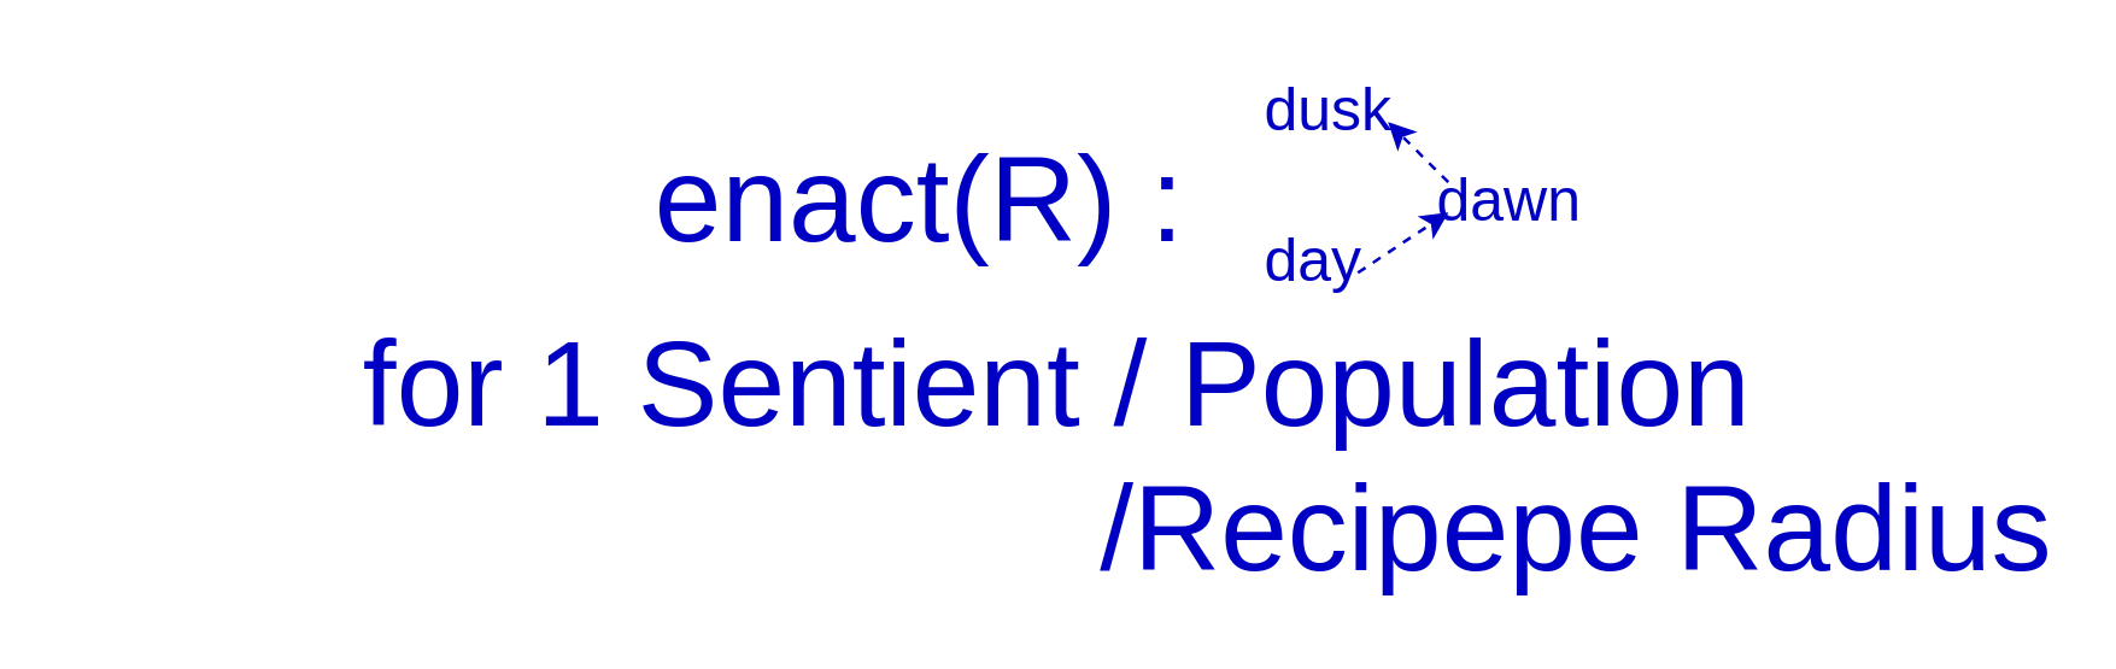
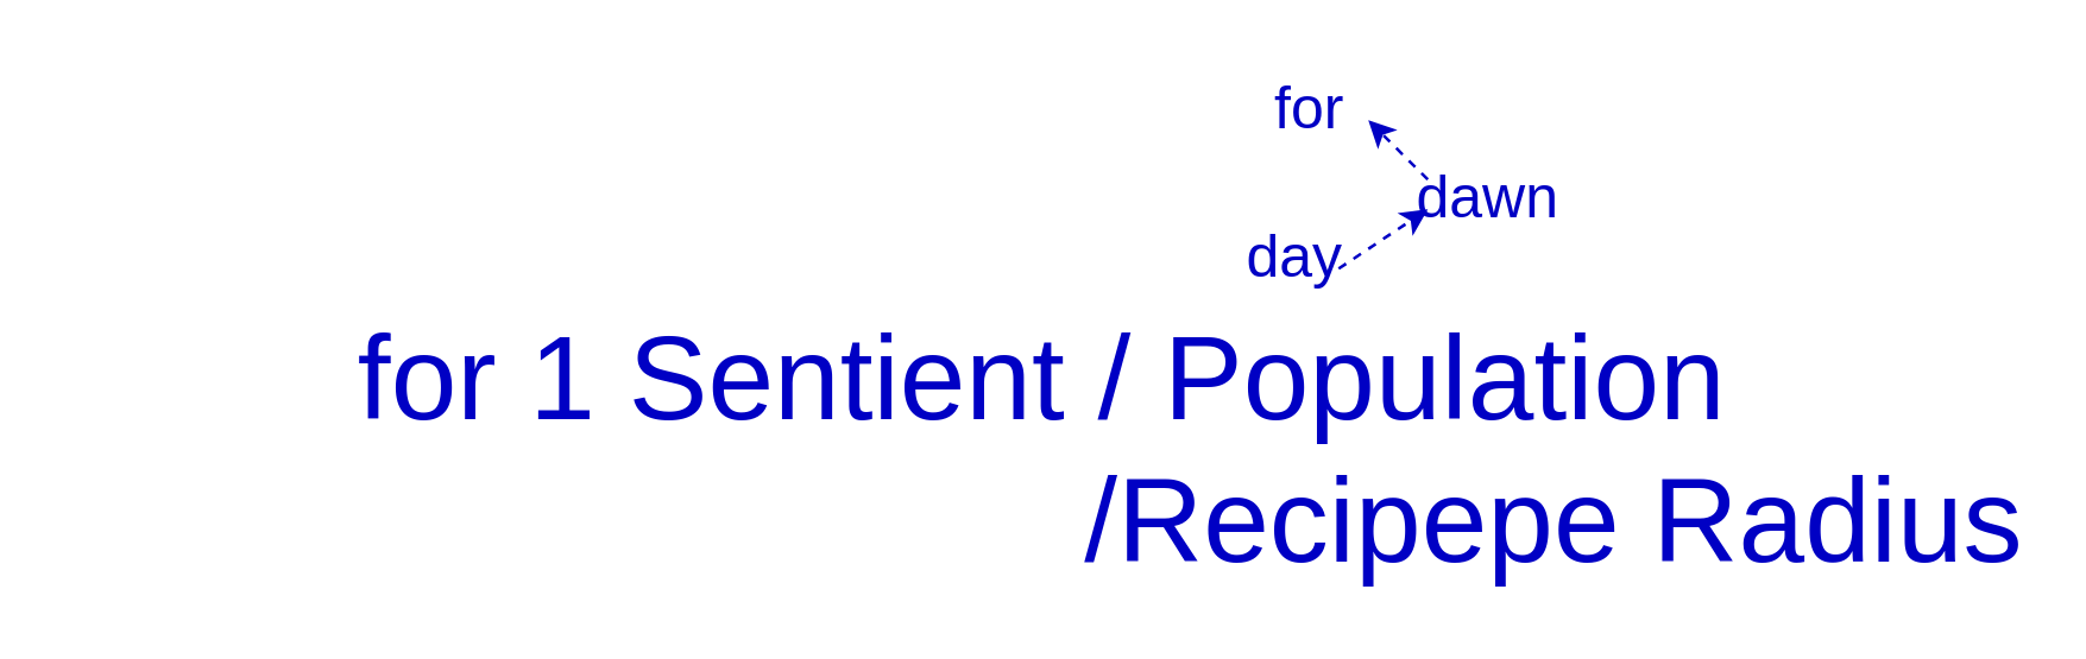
  <mxCell id="0" />
  <mxCell id="1" parent="0" />
- <mxCell id="2" value="enact(R) :&amp;nbsp;" style="text;html=1;align=center;verticalAlign=middle;resizable=0;points=[];autosize=1;strokeColor=none;fillColor=none;fontSize=40;fontColor=#0000C4;" vertex="1" parent="1"><mxGeometry x="210" y="40" width="200" height="50" as="geometry" /></mxCell>
  <mxCell id="3" value="for 1 Sentient / Population&lt;br&gt;&amp;nbsp; &amp;nbsp; &amp;nbsp; &amp;nbsp; &amp;nbsp; &amp;nbsp; &amp;nbsp; &amp;nbsp; &amp;nbsp; &amp;nbsp; &amp;nbsp; &amp;nbsp; &amp;nbsp; &amp;nbsp; &amp;nbsp; &amp;nbsp;/Recipepe Radius" style="text;html=1;align=center;verticalAlign=middle;resizable=0;points=[];autosize=1;strokeColor=none;fillColor=none;fontSize=40;fontColor=#0000C4;" vertex="1" parent="1"><mxGeometry x="20" y="100" width="660" height="100" as="geometry" /></mxCell>
- <mxCell id="4" value="dusk" style="text;html=1;align=center;verticalAlign=middle;resizable=0;points=[];autosize=1;strokeColor=none;fillColor=none;fontSize=20;fontColor=#0000C4;" vertex="1" parent="1"><mxGeometry x="410" y="20" width="60" height="30" as="geometry" /></mxCell>
+ <mxCell id="4" value="for" style="text;html=1;align=center;verticalAlign=middle;resizable=0;points=[];autosize=1;strokeColor=none;fillColor=none;fontSize=20;fontColor=#0000C4;" vertex="1" parent="1"><mxGeometry x="410" y="20" width="60" height="30" as="geometry" /></mxCell>
  <mxCell id="5" value="dawn" style="text;html=1;align=center;verticalAlign=middle;resizable=0;points=[];autosize=1;strokeColor=none;fillColor=none;fontSize=20;fontColor=#0000C4;" vertex="1" parent="1"><mxGeometry x="470" y="50" width="60" height="30" as="geometry" /></mxCell>
  <mxCell id="6" value="day" style="text;html=1;align=center;verticalAlign=middle;resizable=0;points=[];autosize=1;strokeColor=none;fillColor=none;fontSize=20;fontColor=#0000C4;" vertex="1" parent="1"><mxGeometry x="410" y="70" width="50" height="30" as="geometry" /></mxCell>
  <mxCell id="7" value="" style="endArrow=classic;html=1;rounded=0;fontSize=20;fontColor=#0000C4;strokeColor=#0000C4;dashed=1;entryX=0.167;entryY=0.667;entryDx=0;entryDy=0;entryPerimeter=0;" edge="1" parent="1" target="5"><mxGeometry width="50" height="50" relative="1" as="geometry"><mxPoint x="450" y="90" as="sourcePoint" /><mxPoint x="480" y="80" as="targetPoint" /></mxGeometry></mxCell>
  <mxCell id="8" value="" style="endArrow=classic;html=1;rounded=0;fontSize=20;fontColor=#0000C4;strokeColor=#0000C4;dashed=1;entryX=0.833;entryY=0.667;entryDx=0;entryDy=0;entryPerimeter=0;" edge="1" parent="1" target="4"><mxGeometry width="50" height="50" relative="1" as="geometry"><mxPoint x="480" y="59.99" as="sourcePoint" /><mxPoint x="510.02" y="40" as="targetPoint" /></mxGeometry></mxCell>
